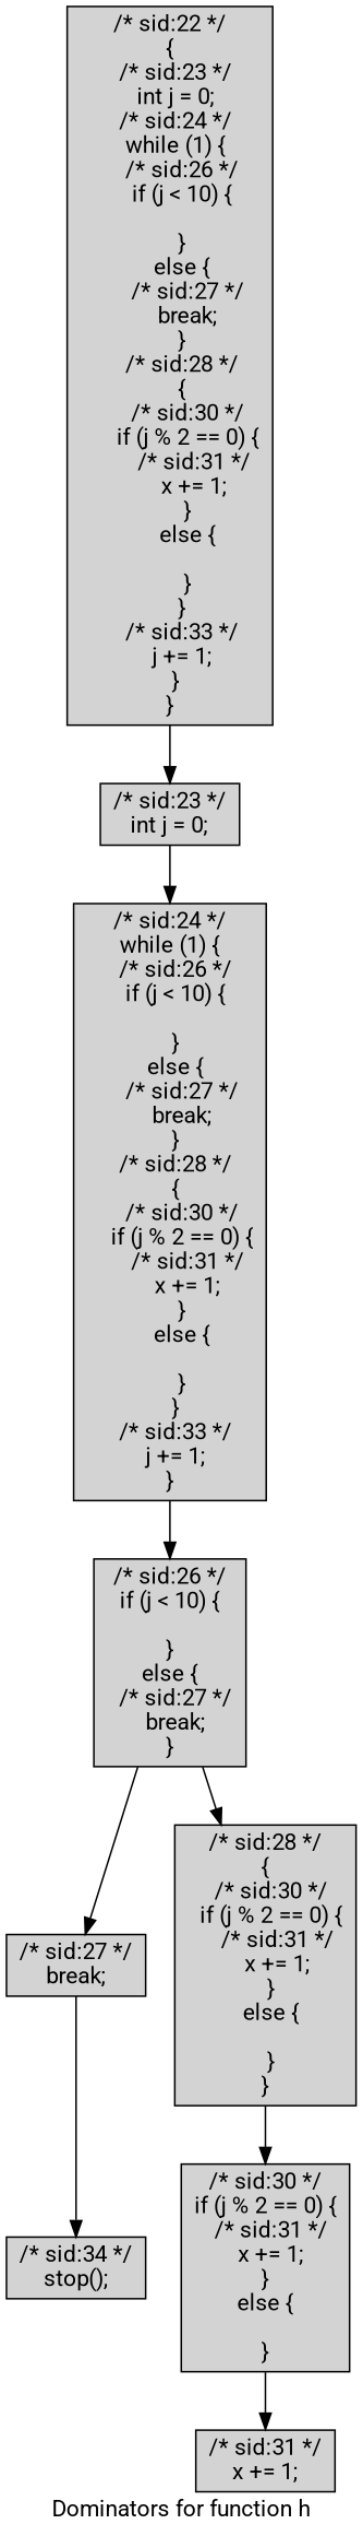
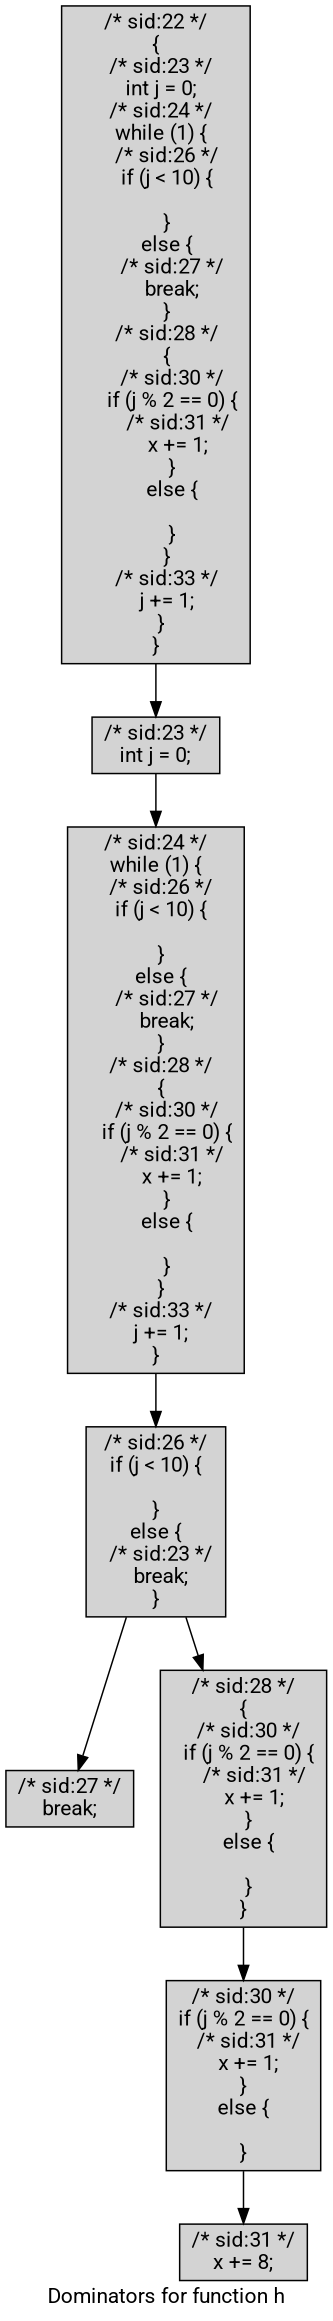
  digraph {
    fontname=Roboto
    label="Dominators for function h"
    node [fontname=Roboto shape=box style=filled]
    edge [fontname=Roboto]
-   n1 [label="/* sid:34 */\nstop();"]
    n2 [label="/* sid:22 */\n{\n  /* sid:23 */\n  int j = 0;\n  /* sid:24 */\n  while (1) {\n    /* sid:26 */\n    if (j < 10) {\n      \n    }\n    else {\n      /* sid:27 */\n      break;\n    }\n    /* sid:28 */\n    {\n      /* sid:30 */\n      if (j % 2 == 0) {\n        /* sid:31 */\n        x += 1;\n      }\n      else {\n        \n      }\n    }\n    /* sid:33 */\n    j += 1;\n  }\n}"]
    n3 [label="/* sid:23 */\nint j = 0;"]
    n4 [label="/* sid:24 */\nwhile (1) {\n  /* sid:26 */\n  if (j < 10) {\n    \n  }\n  else {\n    /* sid:27 */\n    break;\n  }\n  /* sid:28 */\n  {\n    /* sid:30 */\n    if (j % 2 == 0) {\n      /* sid:31 */\n      x += 1;\n    }\n    else {\n      \n    }\n  }\n  /* sid:33 */\n  j += 1;\n}"]
-   n5 [label="/* sid:26 */\nif (j < 10) {\n  \n}\nelse {\n  /* sid:27 */\n  break;\n}"]
+   n5 [label="/* sid:26 */\nif (j < 10) {\n  \n}\nelse {\n  /* sid:23 */\n  break;\n}"]
    n6 [label="/* sid:27 */\nbreak;"]
    n7 [label="/* sid:28 */\n{\n  /* sid:30 */\n  if (j % 2 == 0) {\n    /* sid:31 */\n    x += 1;\n  }\n  else {\n    \n  }\n}"]
    n8 [label="/* sid:30 */\nif (j % 2 == 0) {\n  /* sid:31 */\n  x += 1;\n}\nelse {\n  \n}"]
-   n9 [label="/* sid:31 */\nx += 1;"]
+   n9 [label="/* sid:31 */\nx += 8;"]
    n2 -> n3
    n3 -> n4
    n4 -> n5
    n5 -> n6
    n5 -> n7
-   n6 -> n1
    n7 -> n8
    n8 -> n9
  }
